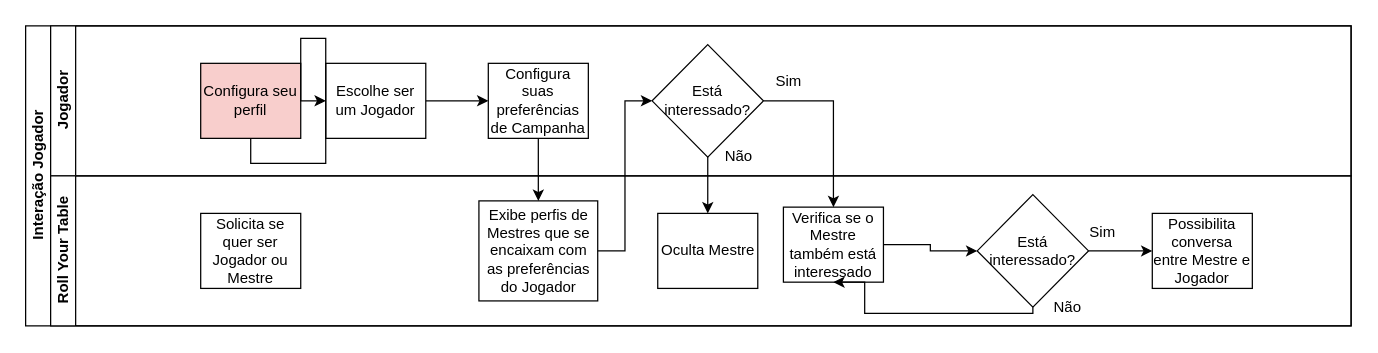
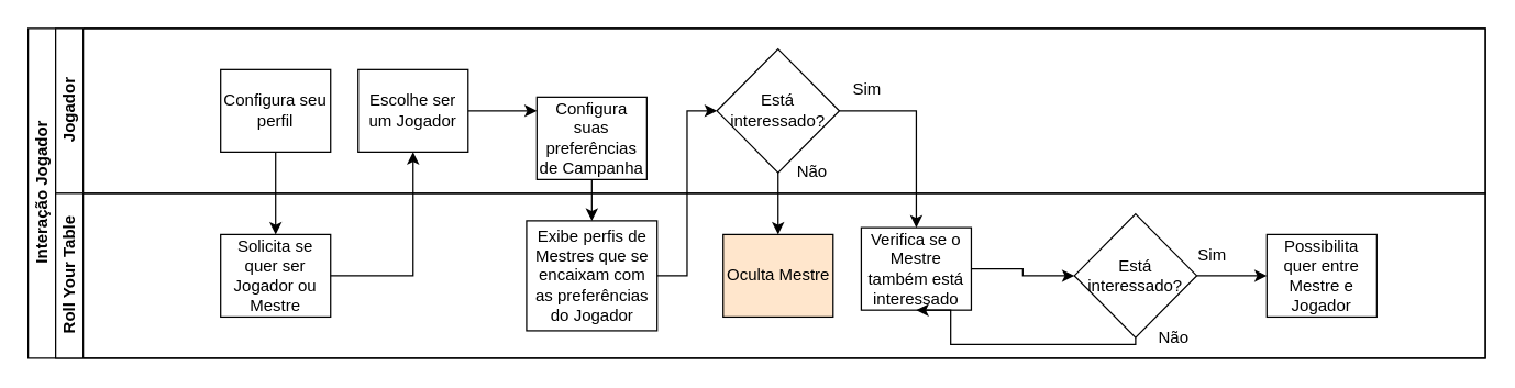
  <mxCell id="0" />
  <mxCell id="1" parent="0" />
  <mxCell id="2" value="Interação Jogador" style="swimlane;html=1;childLayout=stackLayout;resizeParent=1;resizeParentMax=0;horizontal=0;startSize=20;horizontalStack=0;" parent="1" vertex="1"><mxGeometry x="20" y="20" width="1060" height="240" as="geometry" /></mxCell>
  <mxCell id="3" value="Jogador" style="swimlane;html=1;startSize=20;horizontal=0;" parent="2" vertex="1"><mxGeometry x="20" width="1040" height="120" as="geometry" /></mxCell>
- <mxCell id="4" value="Configura seu perfil" style="rounded=0;whiteSpace=wrap;html=1;fontFamily=Helvetica;fontSize=12;fontColor=#000000;align=center;fillColor=#f8cecc;" parent="3" vertex="1"><mxGeometry x="120" y="30" width="80" height="60" as="geometry" /></mxCell>
+ <mxCell id="4" value="Configura seu perfil" style="rounded=0;whiteSpace=wrap;html=1;fontFamily=Helvetica;fontSize=12;fontColor=#000000;align=center;" parent="3" vertex="1"><mxGeometry x="120" y="30" width="80" height="60" as="geometry" /></mxCell>
  <mxCell id="5" value="" style="edgeStyle=orthogonalEdgeStyle;rounded=0;orthogonalLoop=1;jettySize=auto;html=1;endArrow=classic;endFill=1;" parent="3" source="6" edge="1"><mxGeometry relative="1" as="geometry"><mxPoint x="350" y="60" as="targetPoint" /></mxGeometry></mxCell>
  <mxCell id="6" value="Escolhe ser um Jogador" style="rounded=0;whiteSpace=wrap;html=1;fontFamily=Helvetica;fontSize=12;fontColor=#000000;align=center;" parent="3" vertex="1"><mxGeometry x="220" y="30" width="80" height="60" as="geometry" /></mxCell>
- <mxCell id="7" value="Configura suas preferências de Campanha" style="rounded=0;whiteSpace=wrap;html=1;fontFamily=Helvetica;fontSize=12;fontColor=#000000;align=center;" vertex="1" parent="3"><mxGeometry x="350" y="30" width="80" height="60" as="geometry" /></mxCell>
+ <mxCell id="7" value="Configura suas preferências de Campanha" style="rounded=0;whiteSpace=wrap;html=1;fontFamily=Helvetica;fontSize=12;fontColor=#000000;align=center;" vertex="1" parent="3"><mxGeometry x="350" y="50" width="80" height="60" as="geometry" /></mxCell>
  <mxCell id="8" value="Está interessado?" style="rhombus;whiteSpace=wrap;html=1;" vertex="1" parent="3"><mxGeometry x="481" y="15" width="89" height="90" as="geometry" /></mxCell>
  <mxCell id="9" value="Sim" style="text;html=1;align=center;verticalAlign=middle;resizable=0;points=[];autosize=1;strokeColor=none;fillColor=none;" vertex="1" parent="3"><mxGeometry x="570" y="30" width="40" height="30" as="geometry" /></mxCell>
  <mxCell id="10" value="Não" style="text;html=1;align=center;verticalAlign=middle;resizable=0;points=[];autosize=1;strokeColor=none;fillColor=none;" vertex="1" parent="3"><mxGeometry x="525" y="90" width="50" height="30" as="geometry" /></mxCell>
  <mxCell id="11" value="Roll Your Table" style="swimlane;html=1;startSize=20;horizontal=0;" parent="2" vertex="1"><mxGeometry x="20" y="120" width="1040" height="120" as="geometry" /></mxCell>
  <mxCell id="12" value="Solicita se quer ser Jogador ou Mestre" style="rounded=0;whiteSpace=wrap;html=1;fontFamily=Helvetica;fontSize=12;fontColor=#000000;align=center;" parent="11" vertex="1"><mxGeometry x="120" y="30" width="80" height="60" as="geometry" /></mxCell>
  <mxCell id="13" value="Exibe perfis de Mestres que se encaixam com as preferências do Jogador" style="rounded=0;whiteSpace=wrap;html=1;fontFamily=Helvetica;fontSize=12;fontColor=#000000;align=center;" vertex="1" parent="11"><mxGeometry x="342.5" y="20" width="95" height="80" as="geometry" /></mxCell>
- <mxCell id="14" value="Oculta Mestre" style="rounded=0;whiteSpace=wrap;html=1;fontFamily=Helvetica;fontSize=12;fontColor=#000000;align=center;" vertex="1" parent="11"><mxGeometry x="485.5" y="30" width="80" height="60" as="geometry" /></mxCell>
+ <mxCell id="14" value="Oculta Mestre" style="rounded=0;whiteSpace=wrap;html=1;fontFamily=Helvetica;fontSize=12;fontColor=#000000;align=center;fillColor=#ffe6cc;" vertex="1" parent="11"><mxGeometry x="485.5" y="30" width="80" height="60" as="geometry" /></mxCell>
  <mxCell id="15" value="Verifica se o Mestre também está interessado" style="rounded=0;whiteSpace=wrap;html=1;fontFamily=Helvetica;fontSize=12;fontColor=#000000;align=center;" vertex="1" parent="11"><mxGeometry x="586" y="25" width="80" height="60" as="geometry" /></mxCell>
  <mxCell id="16" value="Está interessado?" style="rhombus;whiteSpace=wrap;html=1;" vertex="1" parent="11"><mxGeometry x="741" y="15" width="89" height="90" as="geometry" /></mxCell>
  <mxCell id="17" value="" style="edgeStyle=orthogonalEdgeStyle;rounded=0;orthogonalLoop=1;jettySize=auto;html=1;endArrow=classic;endFill=1;exitX=1;exitY=0.5;exitDx=0;exitDy=0;entryX=0;entryY=0.5;entryDx=0;entryDy=0;" edge="1" parent="11" source="15" target="16"><mxGeometry relative="1" as="geometry"><mxPoint x="536" y="-5" as="sourcePoint" /><mxPoint x="536" y="40" as="targetPoint" /></mxGeometry></mxCell>
  <mxCell id="18" value="Sim" style="text;html=1;align=center;verticalAlign=middle;resizable=0;points=[];autosize=1;strokeColor=none;fillColor=none;" vertex="1" parent="11"><mxGeometry x="821" y="30" width="40" height="30" as="geometry" /></mxCell>
  <mxCell id="19" value="Não" style="text;html=1;align=center;verticalAlign=middle;resizable=0;points=[];autosize=1;strokeColor=none;fillColor=none;" vertex="1" parent="11"><mxGeometry x="788" y="90" width="50" height="30" as="geometry" /></mxCell>
  <mxCell id="20" value="" style="edgeStyle=orthogonalEdgeStyle;rounded=0;orthogonalLoop=1;jettySize=auto;html=1;endArrow=classic;endFill=1;exitX=0.5;exitY=1;exitDx=0;exitDy=0;entryX=0.5;entryY=1;entryDx=0;entryDy=0;" edge="1" parent="11" source="16" target="15"><mxGeometry relative="1" as="geometry"><mxPoint x="701" y="70" as="sourcePoint" /><mxPoint x="751" y="70" as="targetPoint" /><Array as="points"><mxPoint x="786" y="110" /><mxPoint x="651" y="110" /></Array></mxGeometry></mxCell>
- <mxCell id="21" value="Possibilita conversa entre Mestre e Jogador" style="rounded=0;whiteSpace=wrap;html=1;fontFamily=Helvetica;fontSize=12;fontColor=#000000;align=center;" vertex="1" parent="11"><mxGeometry x="881" y="30" width="80" height="60" as="geometry" /></mxCell>
- <mxCell id="23" value="" style="edgeStyle=orthogonalEdgeStyle;rounded=0;orthogonalLoop=1;jettySize=auto;html=1;exitX=0.5;exitY=1;exitDx=0;exitDy=0;" edge="1" parent="2" source="4" target="6"><mxGeometry relative="1" as="geometry"><mxPoint x="110" y="70" as="sourcePoint" /><mxPoint x="150" y="70" as="targetPoint" /></mxGeometry></mxCell>
+ <mxCell id="21" value="Possibilita quer entre Mestre e Jogador" style="rounded=0;whiteSpace=wrap;html=1;fontFamily=Helvetica;fontSize=12;fontColor=#000000;align=center;" vertex="1" parent="11"><mxGeometry x="881" y="30" width="80" height="60" as="geometry" /></mxCell>
+ <mxCell id="22" value="" style="edgeStyle=orthogonalEdgeStyle;rounded=0;orthogonalLoop=1;jettySize=auto;html=1;endArrow=classic;endFill=1;entryX=0.5;entryY=1;entryDx=0;entryDy=0;" parent="2" source="12" target="6" edge="1"><mxGeometry relative="1" as="geometry"><mxPoint x="280" y="180" as="targetPoint" /></mxGeometry></mxCell>
+ <mxCell id="23" value="" style="edgeStyle=orthogonalEdgeStyle;rounded=0;orthogonalLoop=1;jettySize=auto;html=1;exitX=0.5;exitY=1;exitDx=0;exitDy=0;entryX=0.5;entryY=0;entryDx=0;entryDy=0;" edge="1" parent="2" source="4" target="12"><mxGeometry relative="1" as="geometry"><mxPoint x="110" y="70" as="sourcePoint" /><mxPoint x="150" y="70" as="targetPoint" /></mxGeometry></mxCell>
  <mxCell id="24" value="" style="edgeStyle=orthogonalEdgeStyle;rounded=0;orthogonalLoop=1;jettySize=auto;html=1;endArrow=classic;endFill=1;exitX=0.5;exitY=1;exitDx=0;exitDy=0;entryX=0.5;entryY=0;entryDx=0;entryDy=0;" edge="1" parent="2" source="7" target="13"><mxGeometry relative="1" as="geometry"><mxPoint x="330" y="70" as="sourcePoint" /><mxPoint x="380" y="70" as="targetPoint" /></mxGeometry></mxCell>
  <mxCell id="25" value="" style="edgeStyle=orthogonalEdgeStyle;rounded=0;orthogonalLoop=1;jettySize=auto;html=1;endArrow=classic;endFill=1;exitX=1;exitY=0.5;exitDx=0;exitDy=0;entryX=0;entryY=0.5;entryDx=0;entryDy=0;" edge="1" parent="2" source="13" target="8"><mxGeometry relative="1" as="geometry"><mxPoint x="420" y="100" as="sourcePoint" /><mxPoint x="420" y="150" as="targetPoint" /></mxGeometry></mxCell>
  <mxCell id="26" value="" style="edgeStyle=orthogonalEdgeStyle;rounded=0;orthogonalLoop=1;jettySize=auto;html=1;endArrow=classic;endFill=1;exitX=0.5;exitY=1;exitDx=0;exitDy=0;entryX=0.5;entryY=0;entryDx=0;entryDy=0;" edge="1" parent="2" source="8" target="14"><mxGeometry relative="1" as="geometry"><mxPoint x="420" y="100" as="sourcePoint" /><mxPoint x="420" y="150" as="targetPoint" /></mxGeometry></mxCell>
  <mxCell id="27" value="" style="edgeStyle=orthogonalEdgeStyle;rounded=0;orthogonalLoop=1;jettySize=auto;html=1;endArrow=classic;endFill=1;exitX=1;exitY=0.5;exitDx=0;exitDy=0;entryX=0.5;entryY=0;entryDx=0;entryDy=0;" edge="1" parent="2" source="8" target="15"><mxGeometry relative="1" as="geometry"><mxPoint x="556" y="115" as="sourcePoint" /><mxPoint x="556" y="160" as="targetPoint" /></mxGeometry></mxCell>
  <mxCell id="28" value="" style="edgeStyle=orthogonalEdgeStyle;rounded=0;orthogonalLoop=1;jettySize=auto;html=1;endArrow=classic;endFill=1;exitX=1;exitY=0.5;exitDx=0;exitDy=0;" edge="1" parent="1" source="16"><mxGeometry relative="1" as="geometry"><mxPoint x="741" y="210" as="sourcePoint" /><mxPoint x="921" y="200" as="targetPoint" /></mxGeometry></mxCell>
